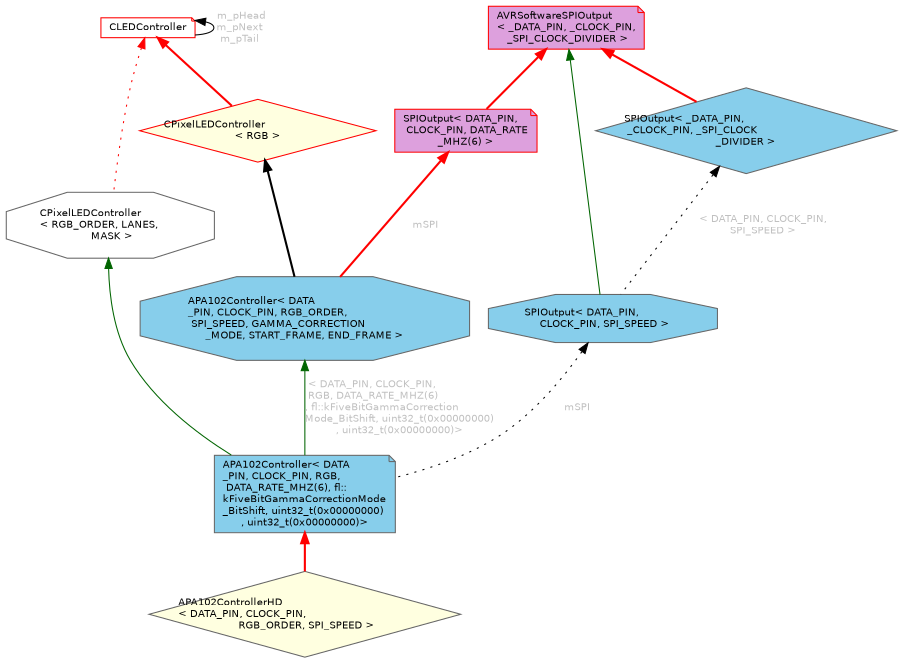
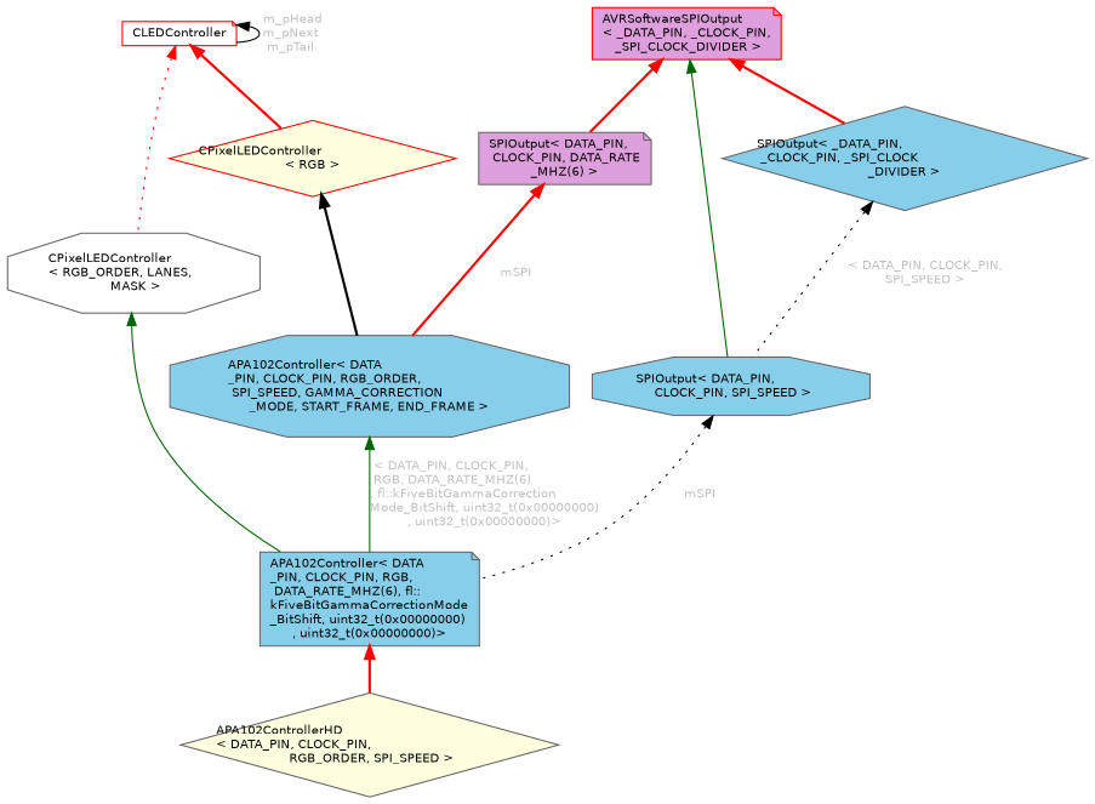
  digraph {
    rankdir=TB
    node [color=gray40 fillcolor=skyblue fontname=Helvetica fontsize=10 shape=note style=filled]
    edge [color=red dir=back fontname=Helvetica fontsize=10 labelfontname=Helvetica labelfontsize=10 style=bold]
    n1 [fillcolor=lightyellow fontcolor=black height=0.2 label="APA102ControllerHD\l\< DATA_PIN, CLOCK_PIN,\l RGB_ORDER, SPI_SPEED \>" shape=diamond width=0.4]
    n2 [height=0.2 label="APA102Controller\< DATA\l_PIN, CLOCK_PIN, RGB,\l DATA_RATE_MHZ(6), fl::\lkFiveBitGammaCorrectionMode\l_BitShift, uint32_t(0x00000000)\l, uint32_t(0x00000000)\>" width=0.4]
    n3 [fillcolor=white height=0.2 label="CPixelLEDController\l\< RGB_ORDER, LANES,\l MASK \>" shape=octagon width=0.4]
    n4 [color=red fillcolor=white height=0.2 label=CLEDController width=0.4]
    n5 [color=red fillcolor=lightyellow height=0.2 label="CPixelLEDController\l\< RGB \>" shape=diamond width=0.4]
    n6 [height=0.2 label="APA102Controller\< DATA\l_PIN, CLOCK_PIN, RGB_ORDER,\l SPI_SPEED, GAMMA_CORRECTION\l_MODE, START_FRAME, END_FRAME \>" shape=octagon width=0.4]
    n7 [height=0.2 label="SPIOutput\< DATA_PIN,\l CLOCK_PIN, SPI_SPEED \>" shape=octagon width=0.4]
    n8 [color=red fillcolor=plum height=0.2 label="AVRSoftwareSPIOutput\l\< _DATA_PIN, _CLOCK_PIN,\l _SPI_CLOCK_DIVIDER \>" width=0.4]
    n9 [height=0.2 label="SPIOutput\< _DATA_PIN,\l _CLOCK_PIN, _SPI_CLOCK\l_DIVIDER \>" shape=diamond width=0.4]
-   n10 [color=red fillcolor=plum height=0.2 label="SPIOutput\< DATA_PIN,\l CLOCK_PIN, DATA_RATE\l_MHZ(6) \>" width=0.4]
+   n10 [fillcolor=plum height=0.2 label="SPIOutput\< DATA_PIN,\l CLOCK_PIN, DATA_RATE\l_MHZ(6) \>" width=0.4]
    n2 -> n1
    n3 -> n2 [color=darkgreen style=solid]
    n4 -> n3 [style=dotted]
    n4 -> n4 [color=black fontcolor=grey label=" m_pHead\nm_pNext\nm_pTail" style=solid]
    n4 -> n5
    n5 -> n6 [color=black]
    n6 -> n2 [color=darkgreen fontcolor=grey label=" \< DATA_PIN, CLOCK_PIN,\l RGB, DATA_RATE_MHZ(6)\l, fl::kFiveBitGammaCorrection\lMode_BitShift, uint32_t(0x00000000)\l, uint32_t(0x00000000)\>" style=solid]
    n7 -> n2 [color=black fontcolor=grey label=" mSPI" style=dotted]
    n8 -> n7 [color=darkgreen style=solid]
    n8 -> n9
    n8 -> n10
    n9 -> n7 [color=black fontcolor=grey label=" \< DATA_PIN, CLOCK_PIN,\l SPI_SPEED \>" style=dotted]
    n10 -> n6 [fontcolor=grey label=" mSPI"]
  }
